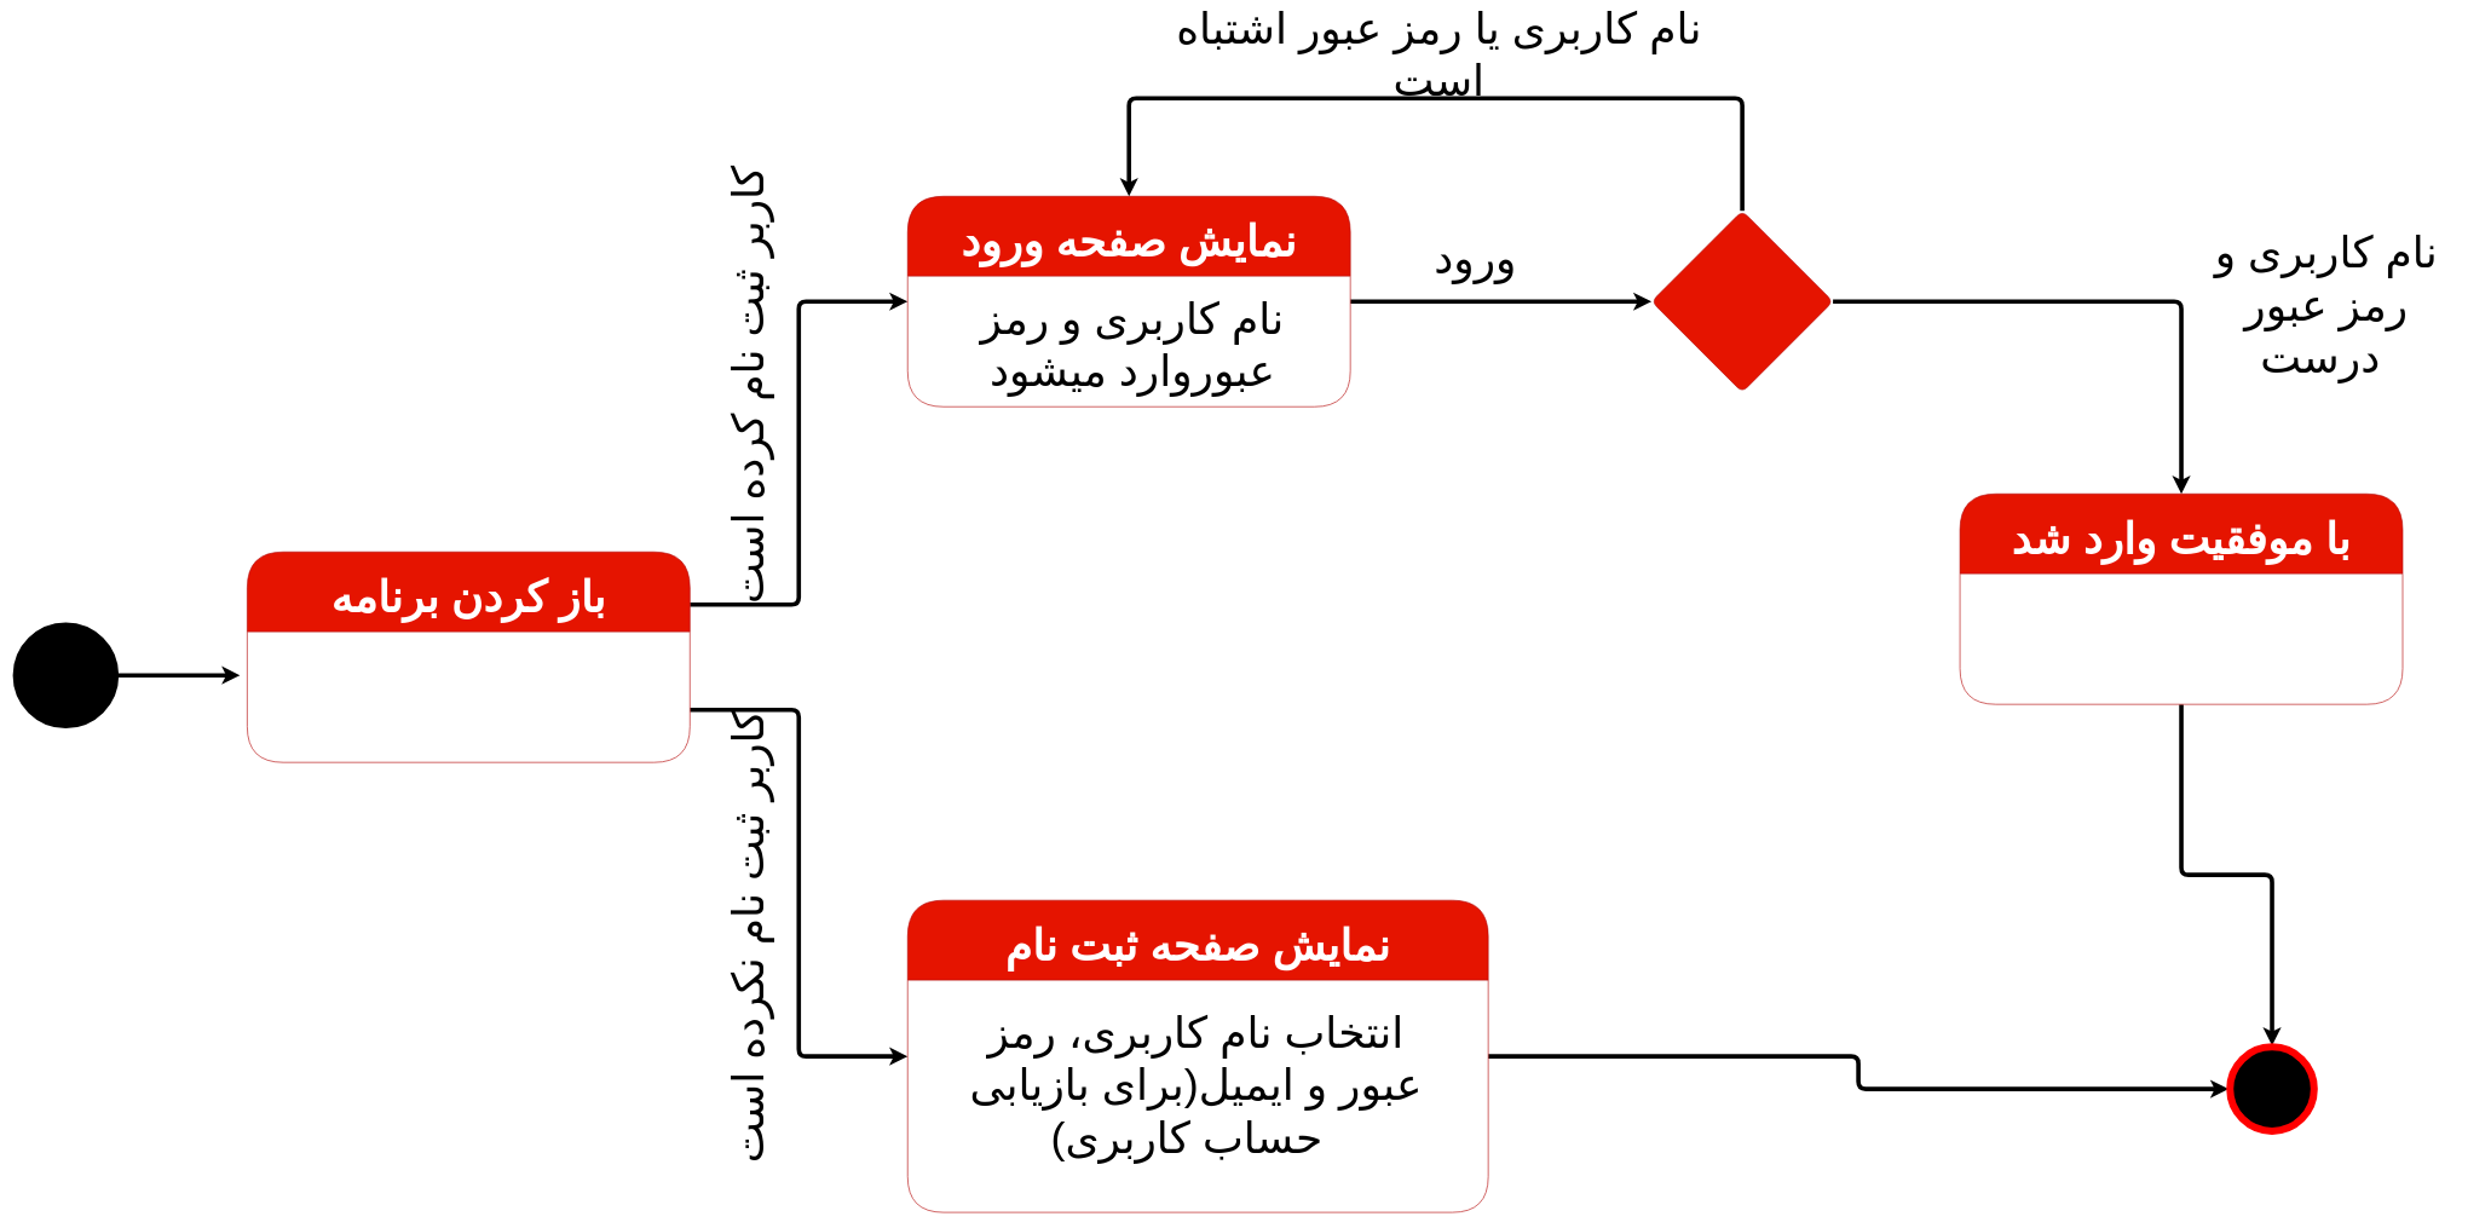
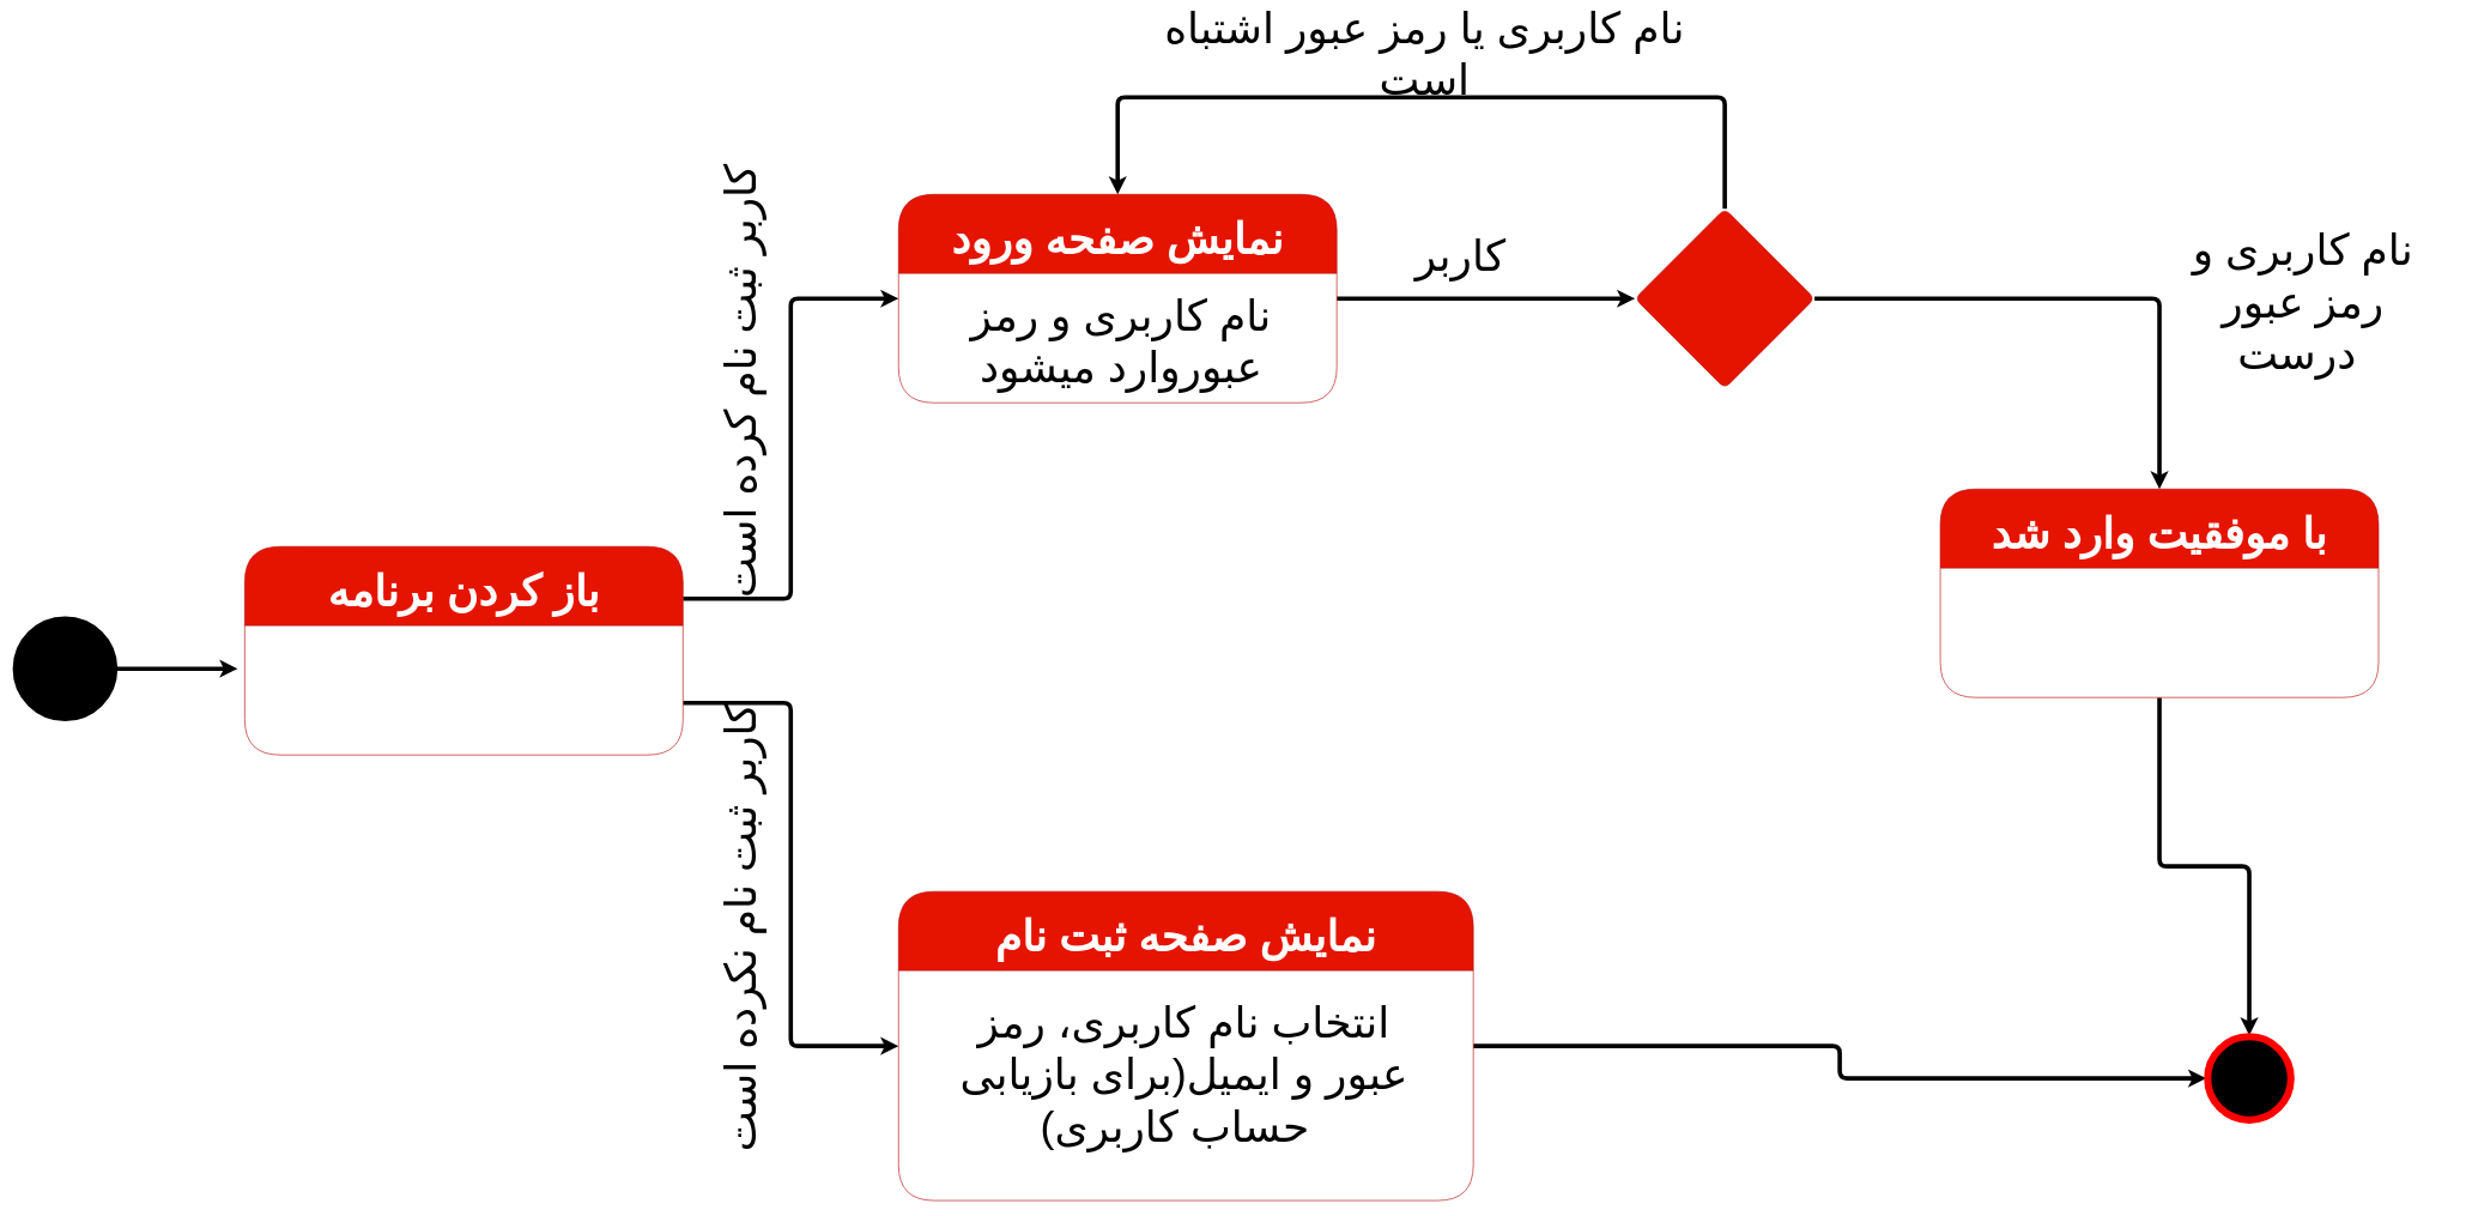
  <mxCell id="0" />
  <mxCell id="1" parent="0" />
  <mxCell id="2" style="edgeStyle=orthogonalEdgeStyle;orthogonalLoop=1;jettySize=auto;html=1;strokeWidth=6;" edge="1" parent="1" source="3"><mxGeometry relative="1" as="geometry"><mxPoint x="330" y="930" as="targetPoint" /></mxGeometry></mxCell>
  <mxCell id="3" value="" style="ellipse;whiteSpace=wrap;html=1;aspect=fixed;fillColor=#000000;fontSize=60;strokeWidth=6;rounded=1;" vertex="1" parent="1"><mxGeometry x="20" y="860" width="140" height="140" as="geometry" /></mxCell>
  <mxCell id="4" style="edgeStyle=orthogonalEdgeStyle;orthogonalLoop=1;jettySize=auto;html=1;exitX=1;exitY=0.75;exitDx=0;exitDy=0;entryX=0;entryY=0.5;entryDx=0;entryDy=0;fontSize=60;strokeWidth=6;" edge="1" parent="1" source="6" target="11"><mxGeometry relative="1" as="geometry" /></mxCell>
  <mxCell id="5" style="edgeStyle=orthogonalEdgeStyle;orthogonalLoop=1;jettySize=auto;html=1;exitX=1;exitY=0.25;exitDx=0;exitDy=0;entryX=0;entryY=0.5;entryDx=0;entryDy=0;fontSize=60;strokeWidth=6;" edge="1" parent="1" source="6" target="8"><mxGeometry relative="1" as="geometry" /></mxCell>
  <mxCell id="6" value="باز کردن برنامه" style="swimlane;startSize=110;fontSize=60;direction=east;fillColor=#e51400;strokeColor=#B20000;swimlaneFillColor=#ffffff;fontColor=#ffffff;rounded=1;" vertex="1" parent="1"><mxGeometry x="340" y="760" width="610" height="290" as="geometry"><mxRectangle x="4750" y="-2630" width="140" height="23" as="alternateBounds" /></mxGeometry></mxCell>
  <mxCell id="7" style="edgeStyle=orthogonalEdgeStyle;orthogonalLoop=1;jettySize=auto;html=1;fontSize=60;strokeWidth=6;" edge="1" parent="1" source="8" target="15"><mxGeometry relative="1" as="geometry"><mxPoint x="2400" y="415" as="targetPoint" /></mxGeometry></mxCell>
  <mxCell id="8" value="نمایش صفحه ورود" style="swimlane;startSize=110;fontSize=60;direction=east;fillColor=#e51400;strokeColor=#B20000;swimlaneFillColor=#ffffff;fontColor=#ffffff;rounded=1;" vertex="1" parent="1"><mxGeometry x="1250" y="270" width="610" height="290" as="geometry"><mxRectangle x="4750" y="-2630" width="140" height="23" as="alternateBounds" /></mxGeometry></mxCell>
  <mxCell id="9" value="نام کاربری و رمز عبوروارد میشود" style="text;html=1;strokeColor=none;fillColor=none;align=center;verticalAlign=middle;whiteSpace=wrap;fontSize=60;rounded=1;" vertex="1" parent="8"><mxGeometry x="20" y="150" width="580" height="110" as="geometry" /></mxCell>
  <mxCell id="10" style="edgeStyle=orthogonalEdgeStyle;orthogonalLoop=1;jettySize=auto;html=1;fontSize=60;strokeWidth=6;entryX=0;entryY=0.5;entryDx=0;entryDy=0;" edge="1" parent="1" source="11" target="23"><mxGeometry relative="1" as="geometry"><mxPoint x="2660" y="1455" as="targetPoint" /></mxGeometry></mxCell>
  <mxCell id="11" value="نمایش صفحه ثبت نام" style="swimlane;startSize=110;fontSize=60;direction=east;fillColor=#e51400;strokeColor=#B20000;swimlaneFillColor=#ffffff;fontColor=#ffffff;rounded=1;" vertex="1" parent="1"><mxGeometry x="1250" y="1240" width="800" height="430" as="geometry"><mxRectangle x="4750" y="-2630" width="140" height="23" as="alternateBounds" /></mxGeometry></mxCell>
  <mxCell id="12" value="انتخاب نام کاربری، رمز عبور و ایمیل(برای بازیابی حساب کاربری)&lt;span style=&quot;white-space: pre&quot;&gt;&#09;&lt;/span&gt;" style="text;html=1;strokeColor=none;fillColor=none;align=center;verticalAlign=middle;whiteSpace=wrap;fontSize=60;rounded=1;" vertex="1" parent="11"><mxGeometry x="80" y="200" width="635" height="110" as="geometry" /></mxCell>
  <mxCell id="13" style="edgeStyle=orthogonalEdgeStyle;orthogonalLoop=1;jettySize=auto;html=1;exitX=0.5;exitY=0;exitDx=0;exitDy=0;fontSize=60;strokeWidth=6;entryX=0.5;entryY=0;entryDx=0;entryDy=0;" edge="1" parent="1" source="15" target="8"><mxGeometry relative="1" as="geometry"><mxPoint x="1740" y="-20" as="targetPoint" /><Array as="points"><mxPoint x="2400" y="135" /><mxPoint x="1555" y="135" /></Array></mxGeometry></mxCell>
  <mxCell id="14" style="edgeStyle=orthogonalEdgeStyle;orthogonalLoop=1;jettySize=auto;html=1;fontSize=60;strokeWidth=6;entryX=0.5;entryY=0;entryDx=0;entryDy=0;" edge="1" parent="1" source="15" target="21"><mxGeometry relative="1" as="geometry"><mxPoint x="3100" y="660" as="targetPoint" /></mxGeometry></mxCell>
  <mxCell id="15" value="" style="rhombus;whiteSpace=wrap;html=1;fontSize=60;fillColor=#e51400;strokeColor=#B20000;fontColor=#ffffff;rounded=1;" vertex="1" parent="1"><mxGeometry x="2275" y="290" width="250" height="250" as="geometry" /></mxCell>
  <mxCell id="16" value="کاربر ثبت نام کرده است" style="text;html=1;strokeColor=none;fillColor=none;align=center;verticalAlign=middle;whiteSpace=wrap;fontSize=60;rotation=-90;rounded=1;" vertex="1" parent="1"><mxGeometry x="700" y="520" width="660" height="20" as="geometry" /></mxCell>
  <mxCell id="17" value="کاربر ثبت نام نکرده است" style="text;html=1;strokeColor=none;fillColor=none;align=center;verticalAlign=middle;whiteSpace=wrap;fontSize=60;rotation=-90;rounded=1;" vertex="1" parent="1"><mxGeometry x="700" y="1280" width="660" height="20" as="geometry" /></mxCell>
  <mxCell id="18" value="نام کاربری یا رمز عبور اشتباه است" style="text;html=1;strokeColor=none;fillColor=none;align=center;verticalAlign=middle;whiteSpace=wrap;fontSize=60;rounded=1;" vertex="1" parent="1"><mxGeometry x="1600" y="20" width="765" height="110" as="geometry" /></mxCell>
- <mxCell id="19" value="ورود" style="text;html=1;strokeColor=none;fillColor=none;align=center;verticalAlign=middle;whiteSpace=wrap;fontSize=60;rounded=1;" vertex="1" parent="1"><mxGeometry x="1920" y="300" width="225" height="110" as="geometry" /></mxCell>
+ <mxCell id="19" value="کاربر" style="text;html=1;strokeColor=none;fillColor=none;align=center;verticalAlign=middle;whiteSpace=wrap;fontSize=60;rounded=1;" vertex="1" parent="1"><mxGeometry x="1920" y="300" width="225" height="110" as="geometry" /></mxCell>
  <mxCell id="20" style="edgeStyle=orthogonalEdgeStyle;orthogonalLoop=1;jettySize=auto;html=1;fontSize=60;strokeWidth=6;entryX=0.5;entryY=0;entryDx=0;entryDy=0;" edge="1" parent="1" source="21" target="23"><mxGeometry relative="1" as="geometry"><mxPoint x="3005" y="1380" as="targetPoint" /></mxGeometry></mxCell>
  <mxCell id="21" value="با موفقیت وارد شد" style="swimlane;startSize=110;fontSize=60;direction=east;fillColor=#e51400;strokeColor=#B20000;swimlaneFillColor=#ffffff;fontColor=#ffffff;rounded=1;" vertex="1" parent="1"><mxGeometry x="2700" y="680" width="610" height="290" as="geometry"><mxRectangle x="4750" y="-2630" width="140" height="23" as="alternateBounds" /></mxGeometry></mxCell>
  <mxCell id="22" value="نام کاربری و رمز عبور درست&amp;nbsp;" style="text;html=1;strokeColor=none;fillColor=none;align=center;verticalAlign=middle;whiteSpace=wrap;fontSize=60;rounded=1;" vertex="1" parent="1"><mxGeometry x="3000" y="365" width="410" height="110" as="geometry" /></mxCell>
  <mxCell id="23" value="" style="ellipse;html=1;shape=endState;fillColor=#000000;strokeColor=#ff0000;fontSize=60;strokeWidth=6;rounded=1;" vertex="1" parent="1"><mxGeometry x="3070" y="1440" width="120" height="120" as="geometry" /></mxCell>
